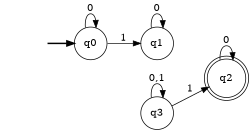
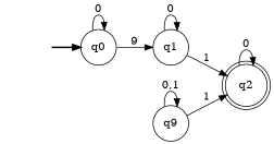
  digraph {
    rankdir=LR
    node [shape=circle]
    fake [style=invisible shape=""]
    q0 [root=true]
    q1
    q2 [shape=doublecircle]
-   q3
+   q3 [label=q9]
    fake -> q0 [style=bold]
    q0 -> q0 [label=0]
-   q0 -> q1 [label=1]
+   q0 -> q1 [label=9]
    q1 -> q1 [label=0]
+   q1 -> q2 [label=1]
    q2 -> q2 [label=0]
    q3 -> q2 [label=1]
    q3 -> q3 [label="0,1"]
  }
